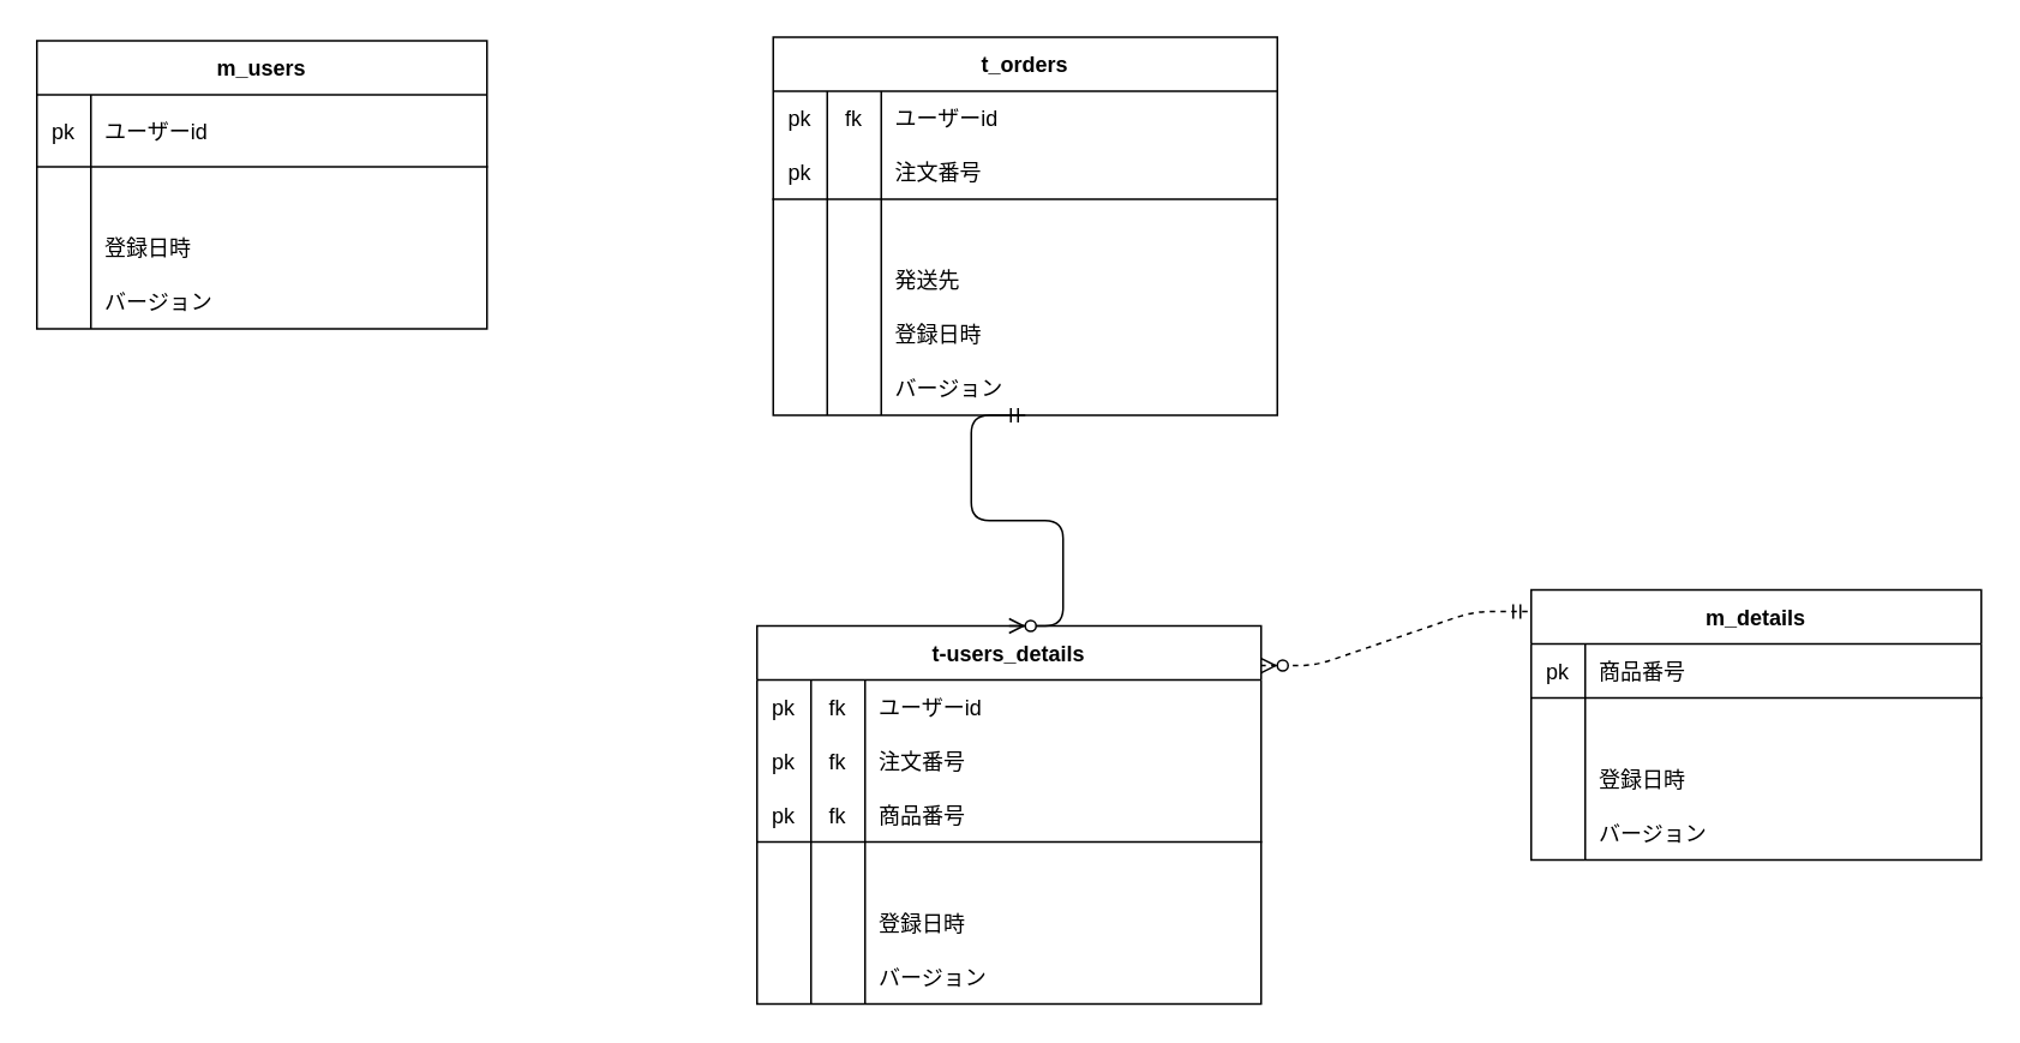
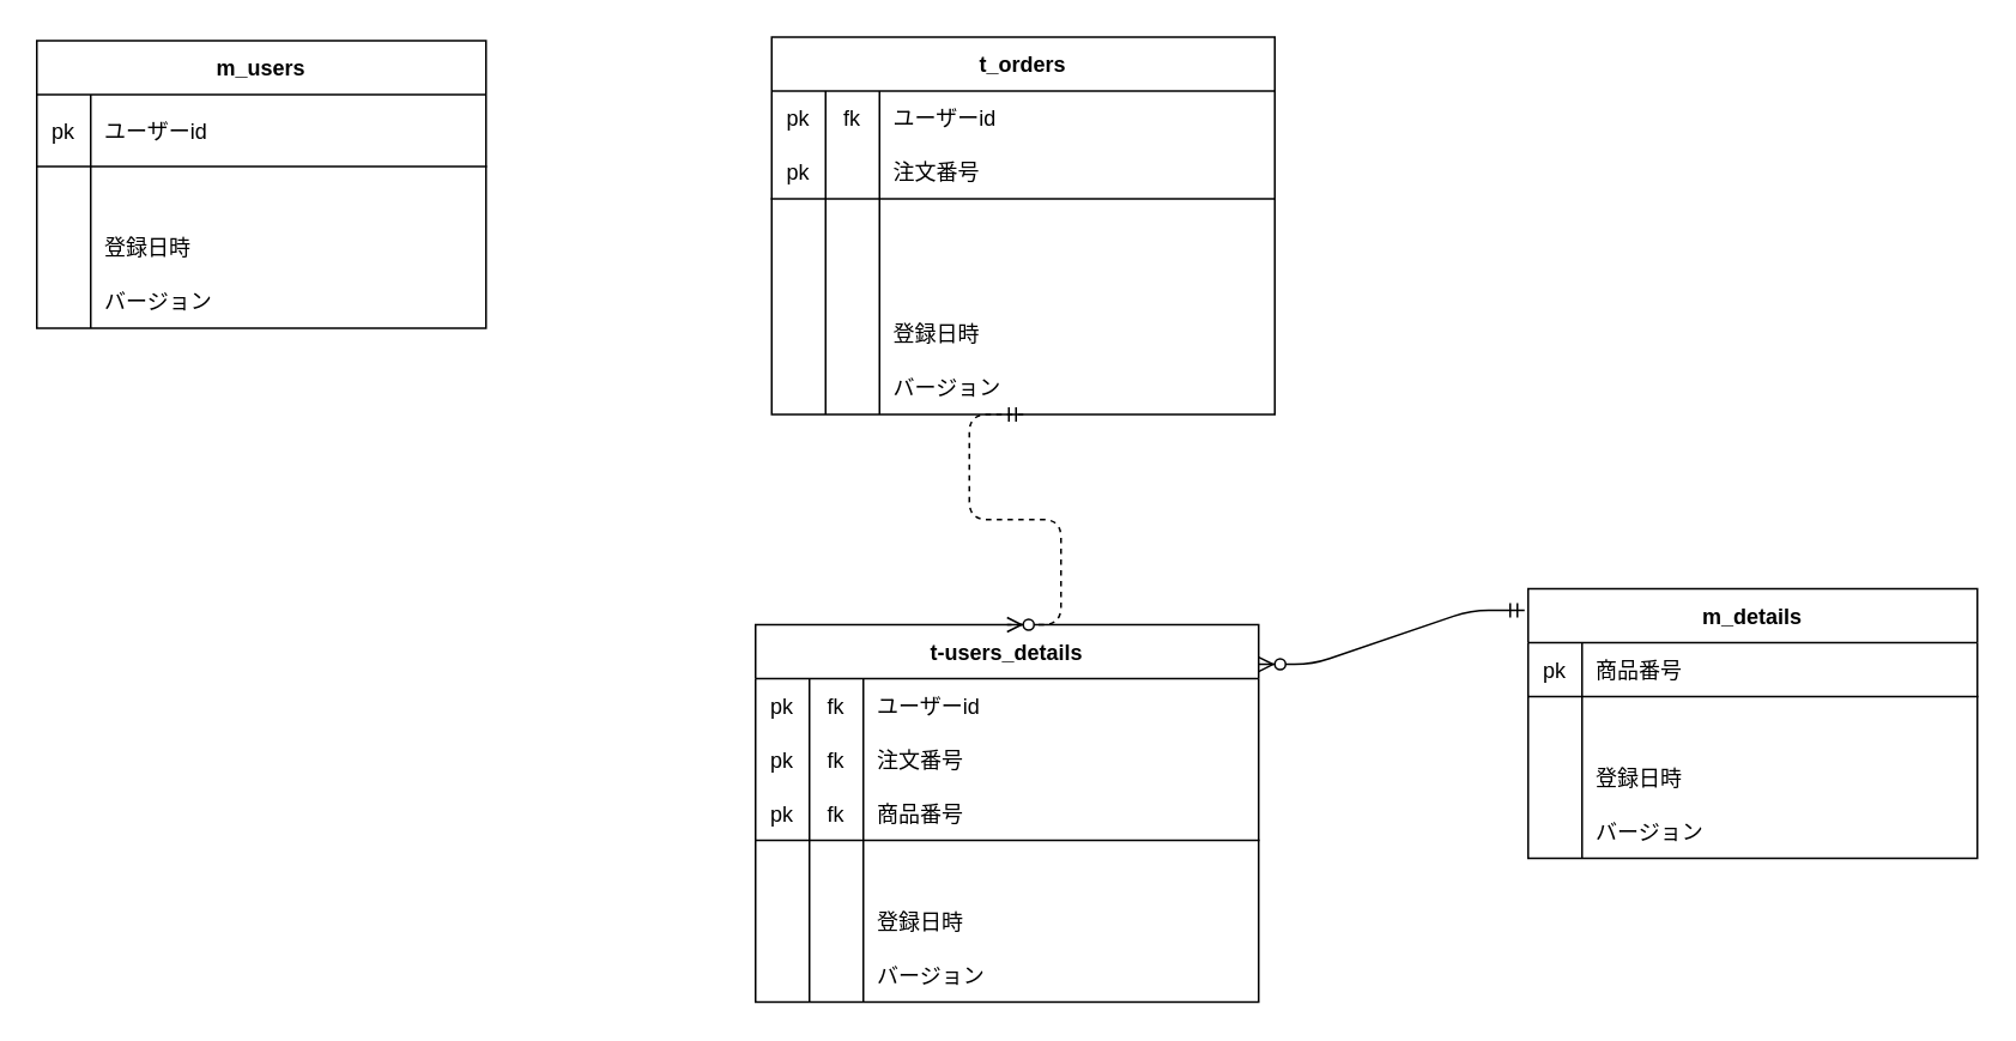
  <mxCell id="0" />
  <mxCell id="1" parent="0" />
  <mxCell id="2" value="m_users" style="shape=table;startSize=30;container=1;collapsible=1;childLayout=tableLayout;fixedRows=1;rowLines=0;fontStyle=1;align=center;resizeLast=1;" parent="1" vertex="1"><mxGeometry x="20" y="22" width="250" height="160" as="geometry" /></mxCell>
  <mxCell id="3" value="" style="shape=partialRectangle;collapsible=0;dropTarget=0;pointerEvents=0;fillColor=none;points=[[0,0.5],[1,0.5]];portConstraint=eastwest;top=0;left=0;right=0;bottom=1;verticalAlign=middle;fontStyle=0" parent="2" vertex="1"><mxGeometry y="30" width="250" height="40" as="geometry" /></mxCell>
  <mxCell id="4" value="pk" style="shape=partialRectangle;overflow=hidden;connectable=0;fillColor=none;top=0;left=0;bottom=0;right=0;" parent="3" vertex="1"><mxGeometry width="30" height="40" as="geometry" /></mxCell>
  <mxCell id="5" value="ユーザーid" style="shape=partialRectangle;overflow=hidden;connectable=0;fillColor=none;top=0;left=0;bottom=0;right=0;align=left;spacingLeft=6;" parent="3" vertex="1"><mxGeometry x="30" width="220" height="40" as="geometry" /></mxCell>
  <mxCell id="6" style="shape=partialRectangle;collapsible=0;dropTarget=0;pointerEvents=0;fillColor=none;points=[[0,0.5],[1,0.5]];portConstraint=eastwest;top=0;left=0;right=0;bottom=0;" vertex="1" parent="2"><mxGeometry y="70" width="250" height="30" as="geometry" /></mxCell>
  <mxCell id="7" style="shape=partialRectangle;overflow=hidden;connectable=0;fillColor=none;top=0;left=0;bottom=0;right=0;" vertex="1" parent="6"><mxGeometry width="30" height="30" as="geometry" /></mxCell>
  <mxCell id="8" style="shape=partialRectangle;collapsible=0;dropTarget=0;pointerEvents=0;fillColor=none;points=[[0,0.5],[1,0.5]];portConstraint=eastwest;top=0;left=0;right=0;bottom=0;" vertex="1" parent="2"><mxGeometry y="100" width="250" height="30" as="geometry" /></mxCell>
  <mxCell id="9" style="shape=partialRectangle;overflow=hidden;connectable=0;fillColor=none;top=0;left=0;bottom=0;right=0;" vertex="1" parent="8"><mxGeometry width="30" height="30" as="geometry" /></mxCell>
  <mxCell id="10" value="登録日時" style="shape=partialRectangle;overflow=hidden;connectable=0;fillColor=none;top=0;left=0;bottom=0;right=0;align=left;spacingLeft=6;" vertex="1" parent="8"><mxGeometry x="30" width="220" height="30" as="geometry" /></mxCell>
  <mxCell id="11" style="shape=partialRectangle;collapsible=0;dropTarget=0;pointerEvents=0;fillColor=none;points=[[0,0.5],[1,0.5]];portConstraint=eastwest;top=0;left=0;right=0;bottom=0;" vertex="1" parent="2"><mxGeometry y="130" width="250" height="30" as="geometry" /></mxCell>
  <mxCell id="12" style="shape=partialRectangle;overflow=hidden;connectable=0;fillColor=none;top=0;left=0;bottom=0;right=0;" vertex="1" parent="11"><mxGeometry width="30" height="30" as="geometry" /></mxCell>
  <mxCell id="13" value="バージョン" style="shape=partialRectangle;overflow=hidden;connectable=0;fillColor=none;top=0;left=0;bottom=0;right=0;align=left;spacingLeft=6;" vertex="1" parent="11"><mxGeometry x="30" width="220" height="30" as="geometry" /></mxCell>
  <mxCell id="14" value="m_details" style="shape=table;startSize=30;container=1;collapsible=1;childLayout=tableLayout;fixedRows=1;rowLines=0;fontStyle=1;align=center;resizeLast=1;" vertex="1" parent="1"><mxGeometry x="850" y="327" width="250" height="150" as="geometry" /></mxCell>
  <mxCell id="15" value="" style="shape=partialRectangle;collapsible=0;dropTarget=0;pointerEvents=0;fillColor=none;points=[[0,0.5],[1,0.5]];portConstraint=eastwest;top=0;left=0;right=0;bottom=1;" vertex="1" parent="14"><mxGeometry y="30" width="250" height="30" as="geometry" /></mxCell>
  <mxCell id="16" value="pk" style="shape=partialRectangle;overflow=hidden;connectable=0;fillColor=none;top=0;left=0;bottom=0;right=0;" vertex="1" parent="15"><mxGeometry width="30" height="30" as="geometry" /></mxCell>
  <mxCell id="17" value="商品番号" style="shape=partialRectangle;overflow=hidden;connectable=0;fillColor=none;top=0;left=0;bottom=0;right=0;align=left;spacingLeft=6;" vertex="1" parent="15"><mxGeometry x="30" width="220" height="30" as="geometry" /></mxCell>
  <mxCell id="18" style="shape=partialRectangle;collapsible=0;dropTarget=0;pointerEvents=0;fillColor=none;points=[[0,0.5],[1,0.5]];portConstraint=eastwest;top=0;left=0;right=0;bottom=0;" vertex="1" parent="14"><mxGeometry y="60" width="250" height="30" as="geometry" /></mxCell>
  <mxCell id="19" style="shape=partialRectangle;overflow=hidden;connectable=0;fillColor=none;top=0;left=0;bottom=0;right=0;" vertex="1" parent="18"><mxGeometry width="30" height="30" as="geometry" /></mxCell>
  <mxCell id="20" style="shape=partialRectangle;collapsible=0;dropTarget=0;pointerEvents=0;fillColor=none;points=[[0,0.5],[1,0.5]];portConstraint=eastwest;top=0;left=0;right=0;bottom=0;" vertex="1" parent="14"><mxGeometry y="90" width="250" height="30" as="geometry" /></mxCell>
  <mxCell id="21" style="shape=partialRectangle;overflow=hidden;connectable=0;fillColor=none;top=0;left=0;bottom=0;right=0;" vertex="1" parent="20"><mxGeometry width="30" height="30" as="geometry" /></mxCell>
  <mxCell id="22" value="登録日時" style="shape=partialRectangle;overflow=hidden;connectable=0;fillColor=none;top=0;left=0;bottom=0;right=0;align=left;spacingLeft=6;" vertex="1" parent="20"><mxGeometry x="30" width="220" height="30" as="geometry" /></mxCell>
  <mxCell id="23" style="shape=partialRectangle;collapsible=0;dropTarget=0;pointerEvents=0;fillColor=none;points=[[0,0.5],[1,0.5]];portConstraint=eastwest;top=0;left=0;right=0;bottom=0;" vertex="1" parent="14"><mxGeometry y="120" width="250" height="30" as="geometry" /></mxCell>
  <mxCell id="24" style="shape=partialRectangle;overflow=hidden;connectable=0;fillColor=none;top=0;left=0;bottom=0;right=0;" vertex="1" parent="23"><mxGeometry width="30" height="30" as="geometry" /></mxCell>
  <mxCell id="25" value="バージョン" style="shape=partialRectangle;overflow=hidden;connectable=0;fillColor=none;top=0;left=0;bottom=0;right=0;align=left;spacingLeft=6;" vertex="1" parent="23"><mxGeometry x="30" width="220" height="30" as="geometry" /></mxCell>
  <mxCell id="26" value="t_orders" style="shape=table;startSize=30;container=1;collapsible=1;childLayout=tableLayout;fixedRows=1;rowLines=0;fontStyle=1;align=center;resizeLast=1;" vertex="1" parent="1"><mxGeometry x="429" y="20" width="280" height="210" as="geometry" /></mxCell>
  <mxCell id="27" value="" style="shape=partialRectangle;collapsible=0;dropTarget=0;pointerEvents=0;fillColor=none;points=[[0,0.5],[1,0.5]];portConstraint=eastwest;top=0;left=0;right=0;bottom=0;flipH=1;labelBorderColor=none;" vertex="1" parent="26"><mxGeometry y="30" width="280" height="30" as="geometry" /></mxCell>
  <mxCell id="28" value="pk" style="shape=partialRectangle;overflow=hidden;connectable=0;fillColor=none;top=0;left=0;bottom=0;right=0;" vertex="1" parent="27"><mxGeometry width="30" height="30" as="geometry" /></mxCell>
  <mxCell id="29" value="fk" style="shape=partialRectangle;overflow=hidden;connectable=0;fillColor=none;top=0;left=0;bottom=0;right=0;" vertex="1" parent="27"><mxGeometry x="30" width="30" height="30" as="geometry" /></mxCell>
  <mxCell id="30" value="ユーザーid" style="shape=partialRectangle;overflow=hidden;connectable=0;fillColor=none;top=0;left=0;bottom=0;right=0;align=left;spacingLeft=6;" vertex="1" parent="27"><mxGeometry x="60" width="220" height="30" as="geometry" /></mxCell>
  <mxCell id="31" style="shape=partialRectangle;collapsible=0;dropTarget=0;pointerEvents=0;fillColor=none;points=[[0,0.5],[1,0.5]];portConstraint=eastwest;top=0;left=0;right=0;bottom=1;" vertex="1" parent="26"><mxGeometry y="60" width="280" height="30" as="geometry" /></mxCell>
  <mxCell id="32" value="pk" style="shape=partialRectangle;overflow=hidden;connectable=0;fillColor=none;top=0;left=0;bottom=0;right=0;" vertex="1" parent="31"><mxGeometry width="30" height="30" as="geometry" /></mxCell>
  <mxCell id="33" value="" style="shape=partialRectangle;overflow=hidden;connectable=0;fillColor=none;top=0;left=0;bottom=0;right=0;" vertex="1" parent="31"><mxGeometry x="30" width="30" height="30" as="geometry" /></mxCell>
  <mxCell id="34" value="注文番号" style="shape=partialRectangle;overflow=hidden;connectable=0;fillColor=none;top=0;left=0;bottom=0;right=0;align=left;spacingLeft=6;" vertex="1" parent="31"><mxGeometry x="60" width="220" height="30" as="geometry" /></mxCell>
  <mxCell id="35" style="shape=partialRectangle;collapsible=0;dropTarget=0;pointerEvents=0;fillColor=none;points=[[0,0.5],[1,0.5]];portConstraint=eastwest;top=0;left=0;right=0;bottom=0;" vertex="1" parent="26"><mxGeometry y="90" width="280" height="30" as="geometry" /></mxCell>
  <mxCell id="36" style="shape=partialRectangle;overflow=hidden;connectable=0;fillColor=none;top=0;left=0;bottom=0;right=0;" vertex="1" parent="35"><mxGeometry width="30" height="30" as="geometry" /></mxCell>
  <mxCell id="37" style="shape=partialRectangle;overflow=hidden;connectable=0;fillColor=none;top=0;left=0;bottom=0;right=0;" vertex="1" parent="35"><mxGeometry x="30" width="30" height="30" as="geometry" /></mxCell>
  <mxCell id="38" style="shape=partialRectangle;collapsible=0;dropTarget=0;pointerEvents=0;fillColor=none;points=[[0,0.5],[1,0.5]];portConstraint=eastwest;top=0;left=0;right=0;bottom=0;" vertex="1" parent="26"><mxGeometry y="120" width="280" height="30" as="geometry" /></mxCell>
  <mxCell id="39" style="shape=partialRectangle;overflow=hidden;connectable=0;fillColor=none;top=0;left=0;bottom=0;right=0;" vertex="1" parent="38"><mxGeometry width="30" height="30" as="geometry" /></mxCell>
  <mxCell id="40" style="shape=partialRectangle;overflow=hidden;connectable=0;fillColor=none;top=0;left=0;bottom=0;right=0;" vertex="1" parent="38"><mxGeometry x="30" width="30" height="30" as="geometry" /></mxCell>
- <mxCell id="41" value="発送先" style="shape=partialRectangle;overflow=hidden;connectable=0;fillColor=none;top=0;left=0;bottom=0;right=0;align=left;spacingLeft=6;" vertex="1" parent="38"><mxGeometry x="60" width="220" height="30" as="geometry" /></mxCell>
  <mxCell id="42" style="shape=partialRectangle;collapsible=0;dropTarget=0;pointerEvents=0;fillColor=none;points=[[0,0.5],[1,0.5]];portConstraint=eastwest;top=0;left=0;right=0;bottom=0;" vertex="1" parent="26"><mxGeometry y="150" width="280" height="30" as="geometry" /></mxCell>
  <mxCell id="43" style="shape=partialRectangle;overflow=hidden;connectable=0;fillColor=none;top=0;left=0;bottom=0;right=0;" vertex="1" parent="42"><mxGeometry width="30" height="30" as="geometry" /></mxCell>
  <mxCell id="44" style="shape=partialRectangle;overflow=hidden;connectable=0;fillColor=none;top=0;left=0;bottom=0;right=0;" vertex="1" parent="42"><mxGeometry x="30" width="30" height="30" as="geometry" /></mxCell>
  <mxCell id="45" value="登録日時" style="shape=partialRectangle;overflow=hidden;connectable=0;fillColor=none;top=0;left=0;bottom=0;right=0;align=left;spacingLeft=6;" vertex="1" parent="42"><mxGeometry x="60" width="220" height="30" as="geometry" /></mxCell>
  <mxCell id="46" style="shape=partialRectangle;collapsible=0;dropTarget=0;pointerEvents=0;fillColor=none;points=[[0,0.5],[1,0.5]];portConstraint=eastwest;top=0;left=0;right=0;bottom=0;" vertex="1" parent="26"><mxGeometry y="180" width="280" height="30" as="geometry" /></mxCell>
  <mxCell id="47" style="shape=partialRectangle;overflow=hidden;connectable=0;fillColor=none;top=0;left=0;bottom=0;right=0;" vertex="1" parent="46"><mxGeometry width="30" height="30" as="geometry" /></mxCell>
  <mxCell id="48" value="" style="shape=partialRectangle;overflow=hidden;connectable=0;fillColor=none;top=0;left=0;bottom=0;right=0;" vertex="1" parent="46"><mxGeometry x="30" width="30" height="30" as="geometry" /></mxCell>
  <mxCell id="49" value="バージョン" style="shape=partialRectangle;overflow=hidden;connectable=0;fillColor=none;top=0;left=0;bottom=0;right=0;align=left;spacingLeft=6;" vertex="1" parent="46"><mxGeometry x="60" width="220" height="30" as="geometry" /></mxCell>
  <mxCell id="50" value="t-users_details" style="shape=table;startSize=30;container=1;collapsible=1;childLayout=tableLayout;fixedRows=1;rowLines=0;fontStyle=1;align=center;resizeLast=1;" vertex="1" parent="1"><mxGeometry x="420" y="347" width="280" height="210" as="geometry" /></mxCell>
  <mxCell id="51" value="" style="shape=partialRectangle;collapsible=0;dropTarget=0;pointerEvents=0;fillColor=none;points=[[0,0.5],[1,0.5]];portConstraint=eastwest;top=0;left=0;right=0;bottom=0;" vertex="1" parent="50"><mxGeometry y="30" width="280" height="30" as="geometry" /></mxCell>
  <mxCell id="52" value="pk" style="shape=partialRectangle;overflow=hidden;connectable=0;fillColor=none;top=0;left=0;bottom=0;right=0;" vertex="1" parent="51"><mxGeometry width="30" height="30" as="geometry" /></mxCell>
  <mxCell id="53" value="fk" style="shape=partialRectangle;overflow=hidden;connectable=0;fillColor=none;top=0;left=0;bottom=0;right=0;" vertex="1" parent="51"><mxGeometry x="30" width="30" height="30" as="geometry" /></mxCell>
  <mxCell id="54" value="ユーザーid" style="shape=partialRectangle;overflow=hidden;connectable=0;fillColor=none;top=0;left=0;bottom=0;right=0;align=left;spacingLeft=6;" vertex="1" parent="51"><mxGeometry x="60" width="220" height="30" as="geometry" /></mxCell>
  <mxCell id="55" style="shape=partialRectangle;collapsible=0;dropTarget=0;pointerEvents=0;fillColor=none;points=[[0,0.5],[1,0.5]];portConstraint=eastwest;top=0;left=0;right=0;bottom=0;" vertex="1" parent="50"><mxGeometry y="60" width="280" height="30" as="geometry" /></mxCell>
  <mxCell id="56" value="pk" style="shape=partialRectangle;overflow=hidden;connectable=0;fillColor=none;top=0;left=0;bottom=0;right=0;" vertex="1" parent="55"><mxGeometry width="30" height="30" as="geometry" /></mxCell>
  <mxCell id="57" value="fk" style="shape=partialRectangle;overflow=hidden;connectable=0;fillColor=none;top=0;left=0;bottom=0;right=0;" vertex="1" parent="55"><mxGeometry x="30" width="30" height="30" as="geometry" /></mxCell>
  <mxCell id="58" value="注文番号" style="shape=partialRectangle;overflow=hidden;connectable=0;fillColor=none;top=0;left=0;bottom=0;right=0;align=left;spacingLeft=6;" vertex="1" parent="55"><mxGeometry x="60" width="220" height="30" as="geometry" /></mxCell>
  <mxCell id="59" style="shape=partialRectangle;collapsible=0;dropTarget=0;pointerEvents=0;fillColor=none;points=[[0,0.5],[1,0.5]];portConstraint=eastwest;top=0;left=0;right=0;bottom=1;" vertex="1" parent="50"><mxGeometry y="90" width="280" height="30" as="geometry" /></mxCell>
  <mxCell id="60" value="pk" style="shape=partialRectangle;overflow=hidden;connectable=0;fillColor=none;top=0;left=0;bottom=0;right=0;" vertex="1" parent="59"><mxGeometry width="30" height="30" as="geometry" /></mxCell>
  <mxCell id="61" value="fk" style="shape=partialRectangle;overflow=hidden;connectable=0;fillColor=none;top=0;left=0;bottom=0;right=0;" vertex="1" parent="59"><mxGeometry x="30" width="30" height="30" as="geometry" /></mxCell>
  <mxCell id="62" value="商品番号" style="shape=partialRectangle;overflow=hidden;connectable=0;fillColor=none;top=0;left=0;bottom=0;right=0;align=left;spacingLeft=6;" vertex="1" parent="59"><mxGeometry x="60" width="220" height="30" as="geometry" /></mxCell>
  <mxCell id="63" style="shape=partialRectangle;collapsible=0;dropTarget=0;pointerEvents=0;fillColor=none;points=[[0,0.5],[1,0.5]];portConstraint=eastwest;top=0;left=0;right=0;bottom=0;" vertex="1" parent="50"><mxGeometry y="120" width="280" height="30" as="geometry" /></mxCell>
  <mxCell id="64" style="shape=partialRectangle;overflow=hidden;connectable=0;fillColor=none;top=0;left=0;bottom=0;right=0;" vertex="1" parent="63"><mxGeometry width="30" height="30" as="geometry" /></mxCell>
  <mxCell id="65" style="shape=partialRectangle;overflow=hidden;connectable=0;fillColor=none;top=0;left=0;bottom=0;right=0;" vertex="1" parent="63"><mxGeometry x="30" width="30" height="30" as="geometry" /></mxCell>
  <mxCell id="66" style="shape=partialRectangle;collapsible=0;dropTarget=0;pointerEvents=0;fillColor=none;points=[[0,0.5],[1,0.5]];portConstraint=eastwest;top=0;left=0;right=0;bottom=0;" vertex="1" parent="50"><mxGeometry y="150" width="280" height="30" as="geometry" /></mxCell>
  <mxCell id="67" style="shape=partialRectangle;overflow=hidden;connectable=0;fillColor=none;top=0;left=0;bottom=0;right=0;" vertex="1" parent="66"><mxGeometry width="30" height="30" as="geometry" /></mxCell>
  <mxCell id="68" style="shape=partialRectangle;overflow=hidden;connectable=0;fillColor=none;top=0;left=0;bottom=0;right=0;" vertex="1" parent="66"><mxGeometry x="30" width="30" height="30" as="geometry" /></mxCell>
  <mxCell id="69" value="登録日時" style="shape=partialRectangle;overflow=hidden;connectable=0;fillColor=none;top=0;left=0;bottom=0;right=0;align=left;spacingLeft=6;" vertex="1" parent="66"><mxGeometry x="60" width="220" height="30" as="geometry" /></mxCell>
  <mxCell id="70" style="shape=partialRectangle;collapsible=0;dropTarget=0;pointerEvents=0;fillColor=none;points=[[0,0.5],[1,0.5]];portConstraint=eastwest;top=0;left=0;right=0;bottom=0;" vertex="1" parent="50"><mxGeometry y="180" width="280" height="30" as="geometry" /></mxCell>
  <mxCell id="71" style="shape=partialRectangle;overflow=hidden;connectable=0;fillColor=none;top=0;left=0;bottom=0;right=0;" vertex="1" parent="70"><mxGeometry width="30" height="30" as="geometry" /></mxCell>
  <mxCell id="72" style="shape=partialRectangle;overflow=hidden;connectable=0;fillColor=none;top=0;left=0;bottom=0;right=0;" vertex="1" parent="70"><mxGeometry x="30" width="30" height="30" as="geometry" /></mxCell>
  <mxCell id="73" value="バージョン" style="shape=partialRectangle;overflow=hidden;connectable=0;fillColor=none;top=0;left=0;bottom=0;right=0;align=left;spacingLeft=6;" vertex="1" parent="70"><mxGeometry x="60" width="220" height="30" as="geometry" /></mxCell>
- <mxCell id="74" value="" style="edgeStyle=entityRelationEdgeStyle;fontSize=12;html=1;endArrow=ERzeroToMany;startArrow=ERmandOne;exitX=-0.008;exitY=0.08;exitDx=0;exitDy=0;entryX=1;entryY=0.105;entryDx=0;entryDy=0;exitPerimeter=0;entryPerimeter=0;dashed=1;" edge="1" parent="1" source="14" target="50"><mxGeometry width="100" height="100" relative="1" as="geometry"><mxPoint x="320" y="87" as="sourcePoint" /><mxPoint x="390" y="392" as="targetPoint" /></mxGeometry></mxCell>
- <mxCell id="75" value="" style="edgeStyle=entityRelationEdgeStyle;fontSize=12;html=1;endArrow=ERzeroToMany;startArrow=ERmandOne;entryX=0.5;entryY=0;entryDx=0;entryDy=0;exitX=0.5;exitY=1;exitDx=0;exitDy=0;" edge="1" parent="1" source="26" target="50"><mxGeometry width="100" height="100" relative="1" as="geometry"><mxPoint x="780" y="-163" as="sourcePoint" /><mxPoint x="934" y="-86.03" as="targetPoint" /></mxGeometry></mxCell>
+ <mxCell id="74" value="" style="edgeStyle=entityRelationEdgeStyle;fontSize=12;html=1;endArrow=ERzeroToMany;startArrow=ERmandOne;exitX=-0.008;exitY=0.08;exitDx=0;exitDy=0;entryX=1;entryY=0.105;entryDx=0;entryDy=0;exitPerimeter=0;entryPerimeter=0;" edge="1" parent="1" source="14" target="50"><mxGeometry width="100" height="100" relative="1" as="geometry"><mxPoint x="320" y="87" as="sourcePoint" /><mxPoint x="390" y="392" as="targetPoint" /></mxGeometry></mxCell>
+ <mxCell id="75" value="" style="edgeStyle=entityRelationEdgeStyle;fontSize=12;html=1;endArrow=ERzeroToMany;startArrow=ERmandOne;entryX=0.5;entryY=0;entryDx=0;entryDy=0;exitX=0.5;exitY=1;exitDx=0;exitDy=0;dashed=1;" edge="1" parent="1" source="26" target="50"><mxGeometry width="100" height="100" relative="1" as="geometry"><mxPoint x="780" y="-163" as="sourcePoint" /><mxPoint x="934" y="-86.03" as="targetPoint" /></mxGeometry></mxCell>
